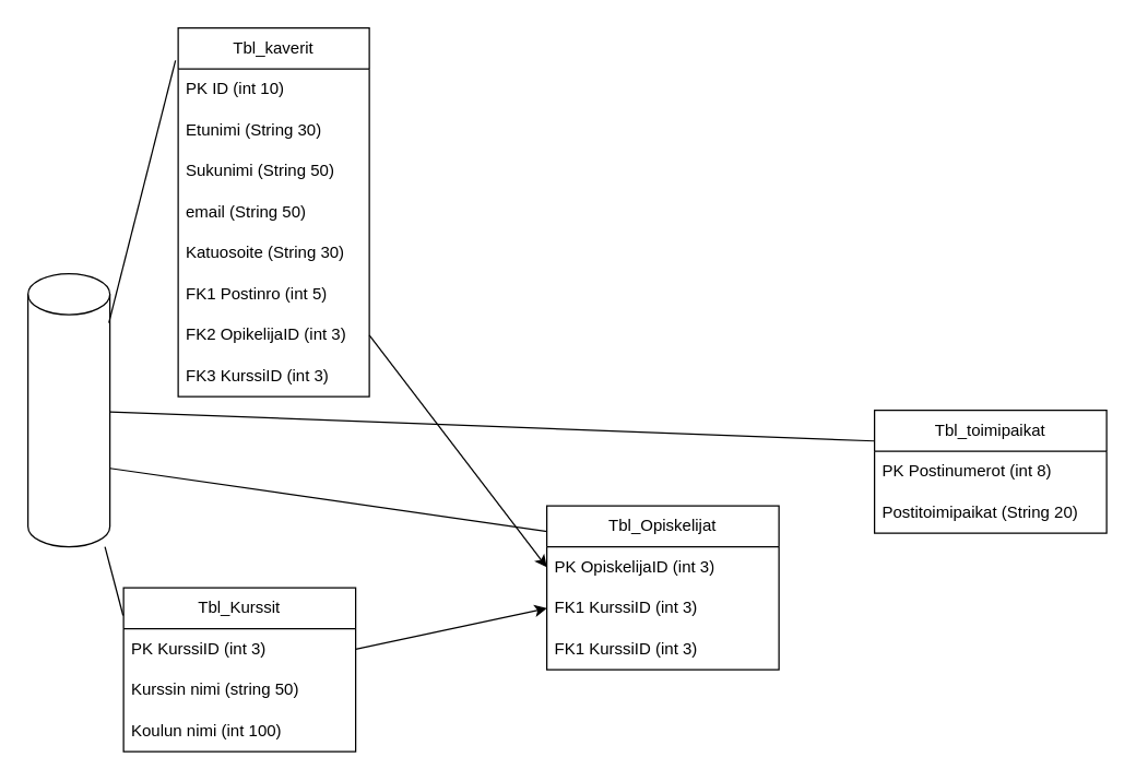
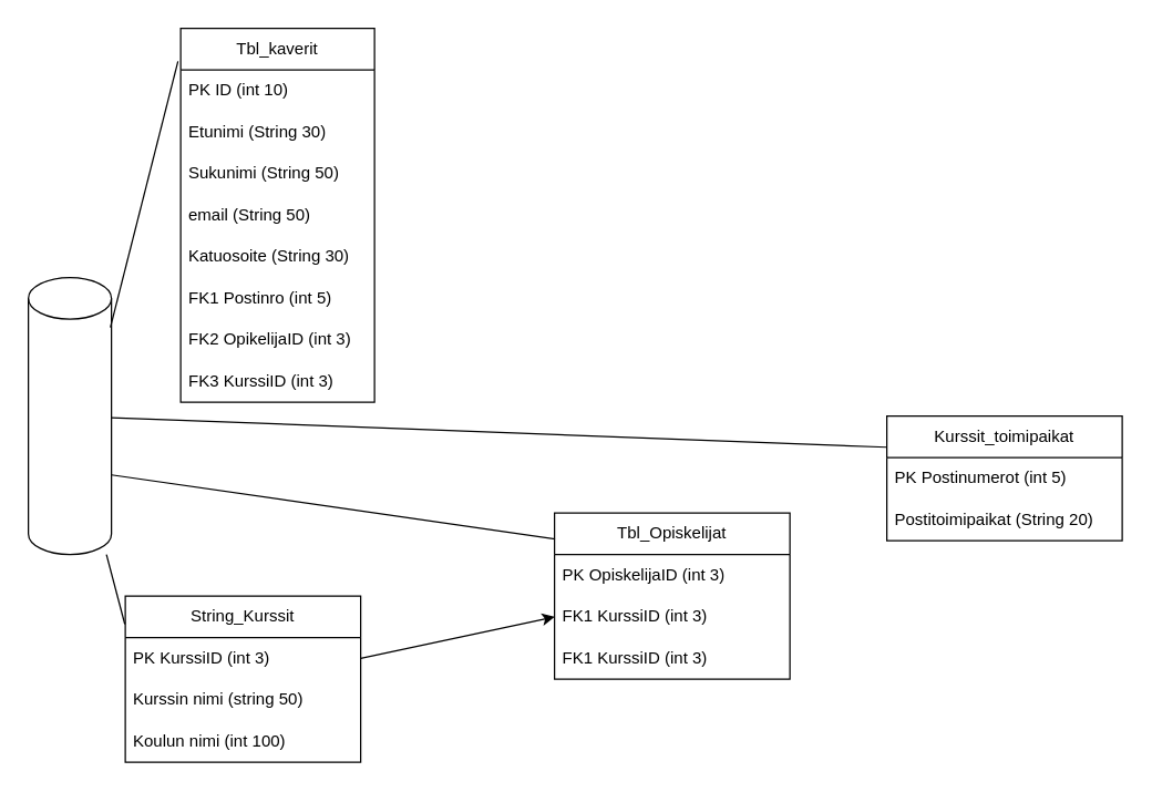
  <mxCell id="0" />
  <mxCell id="1" parent="0" />
  <mxCell id="2" value="Tbl_kaverit" style="swimlane;fontStyle=0;childLayout=stackLayout;horizontal=1;startSize=30;horizontalStack=0;resizeParent=1;resizeParentMax=0;resizeLast=0;collapsible=1;marginBottom=0;whiteSpace=wrap;html=1;" vertex="1" parent="1"><mxGeometry x="130" y="20" width="140" height="270" as="geometry" /></mxCell>
  <mxCell id="3" value="PK ID (int 10)" style="text;strokeColor=none;fillColor=none;align=left;verticalAlign=middle;spacingLeft=4;spacingRight=4;overflow=hidden;points=[[0,0.5],[1,0.5]];portConstraint=eastwest;rotatable=0;whiteSpace=wrap;html=1;" vertex="1" parent="2"><mxGeometry y="30" width="140" height="30" as="geometry" /></mxCell>
  <mxCell id="4" value="Etunimi (String 30)" style="text;strokeColor=none;fillColor=none;align=left;verticalAlign=middle;spacingLeft=4;spacingRight=4;overflow=hidden;points=[[0,0.5],[1,0.5]];portConstraint=eastwest;rotatable=0;whiteSpace=wrap;html=1;" vertex="1" parent="2"><mxGeometry y="60" width="140" height="30" as="geometry" /></mxCell>
  <mxCell id="5" value="Sukunimi (String 50)" style="text;strokeColor=none;fillColor=none;align=left;verticalAlign=middle;spacingLeft=4;spacingRight=4;overflow=hidden;points=[[0,0.5],[1,0.5]];portConstraint=eastwest;rotatable=0;whiteSpace=wrap;html=1;" vertex="1" parent="2"><mxGeometry y="90" width="140" height="30" as="geometry" /></mxCell>
  <mxCell id="6" value="email (String 50)" style="text;strokeColor=none;fillColor=none;align=left;verticalAlign=middle;spacingLeft=4;spacingRight=4;overflow=hidden;points=[[0,0.5],[1,0.5]];portConstraint=eastwest;rotatable=0;whiteSpace=wrap;html=1;" vertex="1" parent="2"><mxGeometry y="120" width="140" height="30" as="geometry" /></mxCell>
  <mxCell id="7" value="Katuosoite (String 30)" style="text;strokeColor=none;fillColor=none;align=left;verticalAlign=middle;spacingLeft=4;spacingRight=4;overflow=hidden;points=[[0,0.5],[1,0.5]];portConstraint=eastwest;rotatable=0;whiteSpace=wrap;html=1;" vertex="1" parent="2"><mxGeometry y="150" width="140" height="30" as="geometry" /></mxCell>
  <mxCell id="8" value="FK1 Postinro (int 5)" style="text;strokeColor=none;fillColor=none;align=left;verticalAlign=middle;spacingLeft=4;spacingRight=4;overflow=hidden;points=[[0,0.5],[1,0.5]];portConstraint=eastwest;rotatable=0;whiteSpace=wrap;html=1;" vertex="1" parent="2"><mxGeometry y="180" width="140" height="30" as="geometry" /></mxCell>
  <mxCell id="9" value="FK2 OpikelijaID (int 3)" style="text;strokeColor=none;fillColor=none;align=left;verticalAlign=middle;spacingLeft=4;spacingRight=4;overflow=hidden;points=[[0,0.5],[1,0.5]];portConstraint=eastwest;rotatable=0;whiteSpace=wrap;html=1;" vertex="1" parent="2"><mxGeometry y="210" width="140" height="30" as="geometry" /></mxCell>
  <mxCell id="10" value="FK3 KurssiID (int 3)" style="text;strokeColor=none;fillColor=none;align=left;verticalAlign=middle;spacingLeft=4;spacingRight=4;overflow=hidden;points=[[0,0.5],[1,0.5]];portConstraint=eastwest;rotatable=0;whiteSpace=wrap;html=1;" vertex="1" parent="2"><mxGeometry y="240" width="140" height="30" as="geometry" /></mxCell>
- <mxCell id="11" value="Tbl_toimipaikat" style="swimlane;fontStyle=0;childLayout=stackLayout;horizontal=1;startSize=30;horizontalStack=0;resizeParent=1;resizeParentMax=0;resizeLast=0;collapsible=1;marginBottom=0;whiteSpace=wrap;html=1;" vertex="1" parent="1"><mxGeometry x="640" y="300" width="170" height="90" as="geometry" /></mxCell>
- <mxCell id="12" value="PK Postinumerot (int 8)" style="text;strokeColor=none;fillColor=none;align=left;verticalAlign=middle;spacingLeft=4;spacingRight=4;overflow=hidden;points=[[0,0.5],[1,0.5]];portConstraint=eastwest;rotatable=0;whiteSpace=wrap;html=1;" vertex="1" parent="11"><mxGeometry y="30" width="170" height="30" as="geometry" /></mxCell>
+ <mxCell id="11" value="Kurssit_toimipaikat" style="swimlane;fontStyle=0;childLayout=stackLayout;horizontal=1;startSize=30;horizontalStack=0;resizeParent=1;resizeParentMax=0;resizeLast=0;collapsible=1;marginBottom=0;whiteSpace=wrap;html=1;" vertex="1" parent="1"><mxGeometry x="640" y="300" width="170" height="90" as="geometry" /></mxCell>
+ <mxCell id="12" value="PK Postinumerot (int 5)" style="text;strokeColor=none;fillColor=none;align=left;verticalAlign=middle;spacingLeft=4;spacingRight=4;overflow=hidden;points=[[0,0.5],[1,0.5]];portConstraint=eastwest;rotatable=0;whiteSpace=wrap;html=1;" vertex="1" parent="11"><mxGeometry y="30" width="170" height="30" as="geometry" /></mxCell>
  <mxCell id="13" value="Postitoimipaikat (String 20)" style="text;strokeColor=none;fillColor=none;align=left;verticalAlign=middle;spacingLeft=4;spacingRight=4;overflow=hidden;points=[[0,0.5],[1,0.5]];portConstraint=eastwest;rotatable=0;whiteSpace=wrap;html=1;" vertex="1" parent="11"><mxGeometry y="60" width="170" height="30" as="geometry" /></mxCell>
- <mxCell id="14" value="Tbl_Kurssit" style="swimlane;fontStyle=0;childLayout=stackLayout;horizontal=1;startSize=30;horizontalStack=0;resizeParent=1;resizeParentMax=0;resizeLast=0;collapsible=1;marginBottom=0;whiteSpace=wrap;html=1;" vertex="1" parent="1"><mxGeometry x="90" y="430" width="170" height="120" as="geometry" /></mxCell>
+ <mxCell id="14" value="String_Kurssit" style="swimlane;fontStyle=0;childLayout=stackLayout;horizontal=1;startSize=30;horizontalStack=0;resizeParent=1;resizeParentMax=0;resizeLast=0;collapsible=1;marginBottom=0;whiteSpace=wrap;html=1;" vertex="1" parent="1"><mxGeometry x="90" y="430" width="170" height="120" as="geometry" /></mxCell>
  <mxCell id="15" value="PK KurssiID (int 3)" style="text;strokeColor=none;fillColor=none;align=left;verticalAlign=middle;spacingLeft=4;spacingRight=4;overflow=hidden;points=[[0,0.5],[1,0.5]];portConstraint=eastwest;rotatable=0;whiteSpace=wrap;html=1;" vertex="1" parent="14"><mxGeometry y="30" width="170" height="30" as="geometry" /></mxCell>
  <mxCell id="16" value="Kurssin nimi (string 50)" style="text;strokeColor=none;fillColor=none;align=left;verticalAlign=middle;spacingLeft=4;spacingRight=4;overflow=hidden;points=[[0,0.5],[1,0.5]];portConstraint=eastwest;rotatable=0;whiteSpace=wrap;html=1;" vertex="1" parent="14"><mxGeometry y="60" width="170" height="30" as="geometry" /></mxCell>
  <mxCell id="17" value="Koulun nimi (int 100)" style="text;strokeColor=none;fillColor=none;align=left;verticalAlign=middle;spacingLeft=4;spacingRight=4;overflow=hidden;points=[[0,0.5],[1,0.5]];portConstraint=eastwest;rotatable=0;whiteSpace=wrap;html=1;" vertex="1" parent="14"><mxGeometry y="90" width="170" height="30" as="geometry" /></mxCell>
  <mxCell id="18" value="Tbl_Opiskelijat" style="swimlane;fontStyle=0;childLayout=stackLayout;horizontal=1;startSize=30;horizontalStack=0;resizeParent=1;resizeParentMax=0;resizeLast=0;collapsible=1;marginBottom=0;whiteSpace=wrap;html=1;" vertex="1" parent="1"><mxGeometry x="400" y="370" width="170" height="120" as="geometry" /></mxCell>
  <mxCell id="19" value="PK OpiskelijaID (int 3)" style="text;strokeColor=none;fillColor=none;align=left;verticalAlign=middle;spacingLeft=4;spacingRight=4;overflow=hidden;points=[[0,0.5],[1,0.5]];portConstraint=eastwest;rotatable=0;whiteSpace=wrap;html=1;" vertex="1" parent="18"><mxGeometry y="30" width="170" height="30" as="geometry" /></mxCell>
  <mxCell id="20" value="FK1 KurssiID (int 3)" style="text;strokeColor=none;fillColor=none;align=left;verticalAlign=middle;spacingLeft=4;spacingRight=4;overflow=hidden;points=[[0,0.5],[1,0.5]];portConstraint=eastwest;rotatable=0;whiteSpace=wrap;html=1;" vertex="1" parent="18"><mxGeometry y="60" width="170" height="30" as="geometry" /></mxCell>
  <mxCell id="21" value="FK1 KurssiID (int 3)" style="text;strokeColor=none;fillColor=none;align=left;verticalAlign=middle;spacingLeft=4;spacingRight=4;overflow=hidden;points=[[0,0.5],[1,0.5]];portConstraint=eastwest;rotatable=0;whiteSpace=wrap;html=1;" vertex="1" parent="18"><mxGeometry y="90" width="170" height="30" as="geometry" /></mxCell>
  <mxCell id="22" value="" style="shape=cylinder3;whiteSpace=wrap;html=1;boundedLbl=1;backgroundOutline=1;size=15;" vertex="1" parent="1"><mxGeometry y="200" width="60" height="200" as="geometry" x="20" /></mxCell>
  <mxCell id="23" value="" style="endArrow=none;html=1;rounded=0;entryX=0.987;entryY=0.18;entryDx=0;entryDy=0;entryPerimeter=0;exitX=-0.014;exitY=0.088;exitDx=0;exitDy=0;exitPerimeter=0;" edge="1" parent="1" source="2" target="22"><mxGeometry width="50" height="50" relative="1" as="geometry"><mxPoint x="410" y="310" as="sourcePoint" /><mxPoint x="460" y="260" as="targetPoint" /></mxGeometry></mxCell>
  <mxCell id="24" value="" style="endArrow=none;html=1;rounded=0;entryX=-0.002;entryY=0.169;entryDx=0;entryDy=0;entryPerimeter=0;" edge="1" parent="1" source="22" target="14"><mxGeometry width="50" height="50" relative="1" as="geometry"><mxPoint x="40" y="470" as="sourcePoint" /><mxPoint x="90" y="420" as="targetPoint" /></mxGeometry></mxCell>
  <mxCell id="25" value="" style="endArrow=classic;html=1;rounded=0;exitX=1;exitY=0.5;exitDx=0;exitDy=0;entryX=0;entryY=0.5;entryDx=0;entryDy=0;" edge="1" parent="1" source="15" target="20"><mxGeometry width="50" height="50" relative="1" as="geometry"><mxPoint x="410" y="310" as="sourcePoint" /><mxPoint x="460" y="260" as="targetPoint" /></mxGeometry></mxCell>
  <mxCell id="26" value="" style="endArrow=none;html=1;rounded=0;entryX=0;entryY=0.25;entryDx=0;entryDy=0;" edge="1" parent="1" source="22" target="11"><mxGeometry width="50" height="50" relative="1" as="geometry"><mxPoint x="410" y="310" as="sourcePoint" /><mxPoint x="460" y="260" as="targetPoint" /></mxGeometry></mxCell>
  <mxCell id="27" value="" style="endArrow=none;html=1;rounded=0;exitX=1;exitY=0;exitDx=0;exitDy=142.5;exitPerimeter=0;entryX=0.002;entryY=0.156;entryDx=0;entryDy=0;entryPerimeter=0;" edge="1" parent="1" source="22" target="18"><mxGeometry width="50" height="50" relative="1" as="geometry"><mxPoint x="410" y="310" as="sourcePoint" /><mxPoint x="460" y="260" as="targetPoint" /></mxGeometry></mxCell>
- <mxCell id="28" value="" style="endArrow=classic;html=1;rounded=0;exitX=1;exitY=0.5;exitDx=0;exitDy=0;entryX=0;entryY=0.5;entryDx=0;entryDy=0;" edge="1" parent="1" source="9" target="19"><mxGeometry width="50" height="50" relative="1" as="geometry"><mxPoint x="410" y="310" as="sourcePoint" /><mxPoint x="460" y="260" as="targetPoint" /></mxGeometry></mxCell>
